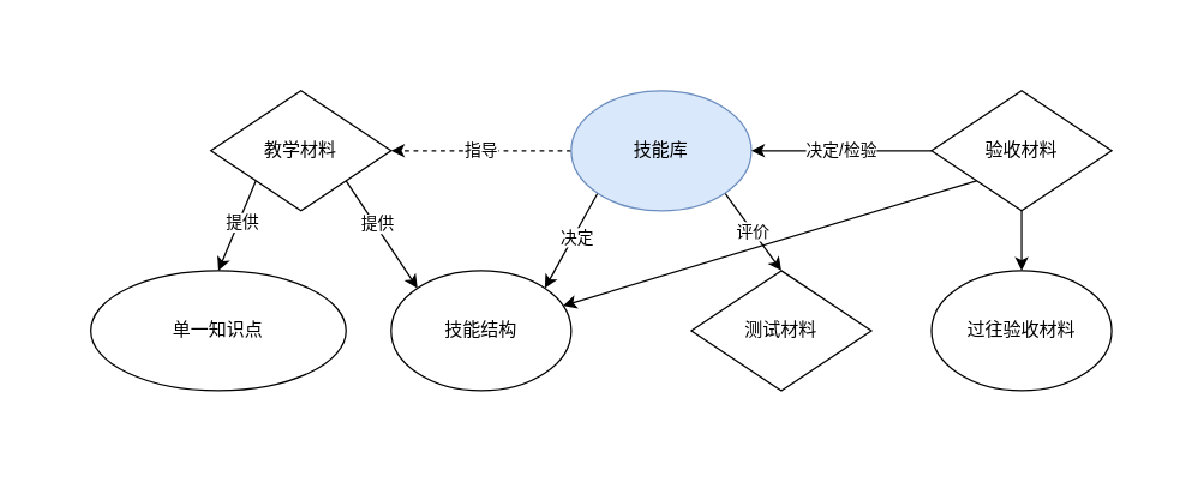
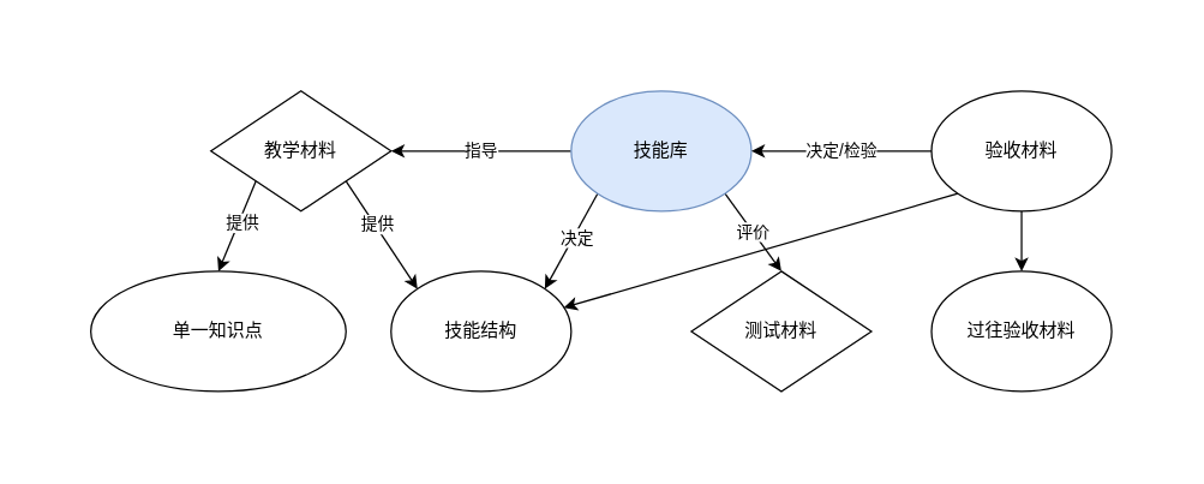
  <mxCell id="0" />
  <mxCell id="1" parent="0" />
  <mxCell id="2" value="" style="rounded=0;whiteSpace=wrap;html=1;fillColor=none;strokeColor=none;" vertex="1" parent="1"><mxGeometry x="20" y="20" width="760" height="280" as="geometry" /></mxCell>
- <mxCell id="3" value="指导" style="edgeStyle=none;rounded=0;orthogonalLoop=1;jettySize=auto;html=1;exitX=0;exitY=0.5;exitDx=0;exitDy=0;entryX=1;entryY=0.5;entryDx=0;entryDy=0;dashed=1;" parent="1" source="7" target="16" edge="1"><mxGeometry relative="1" as="geometry" /></mxCell>
+ <mxCell id="3" value="指导" style="edgeStyle=none;rounded=0;orthogonalLoop=1;jettySize=auto;html=1;exitX=0;exitY=0.5;exitDx=0;exitDy=0;entryX=1;entryY=0.5;entryDx=0;entryDy=0;" parent="1" source="7" target="16" edge="1"><mxGeometry relative="1" as="geometry" /></mxCell>
  <mxCell id="4" style="rounded=0;orthogonalLoop=1;jettySize=auto;html=1;exitX=0;exitY=1;exitDx=0;exitDy=0;entryX=1;entryY=0;entryDx=0;entryDy=0;" edge="1" parent="1" source="7" target="17"><mxGeometry relative="1" as="geometry" /></mxCell>
  <mxCell id="5" value="决定" style="edgeLabel;html=1;align=center;verticalAlign=middle;resizable=0;points=[];" vertex="1" connectable="0" parent="4"><mxGeometry x="-0.114" y="2" relative="1" as="geometry"><mxPoint as="offset" /></mxGeometry></mxCell>
  <mxCell id="6" value="评价" style="edgeStyle=none;rounded=0;orthogonalLoop=1;jettySize=auto;html=1;exitX=1;exitY=1;exitDx=0;exitDy=0;entryX=0.5;entryY=0;entryDx=0;entryDy=0;" edge="1" parent="1" source="7" target="19"><mxGeometry relative="1" as="geometry" /></mxCell>
  <mxCell id="7" value="技能库" style="ellipse;whiteSpace=wrap;html=1;fillColor=#dae8fc;strokeColor=#6c8ebf;" parent="1" vertex="1"><mxGeometry x="380" y="60" width="120" height="80" as="geometry" /></mxCell>
  <mxCell id="8" value="决定/检验" style="rounded=0;orthogonalLoop=1;jettySize=auto;html=1;exitX=0;exitY=0.5;exitDx=0;exitDy=0;entryX=1;entryY=0.5;entryDx=0;entryDy=0;" parent="1" source="11" target="7" edge="1"><mxGeometry relative="1" as="geometry" /></mxCell>
  <mxCell id="9" style="edgeStyle=none;rounded=0;orthogonalLoop=1;jettySize=auto;html=1;exitX=0;exitY=1;exitDx=0;exitDy=0;" edge="1" parent="1" source="11" target="17"><mxGeometry relative="1" as="geometry" /></mxCell>
  <mxCell id="10" style="edgeStyle=none;rounded=0;orthogonalLoop=1;jettySize=auto;html=1;exitX=0.5;exitY=1;exitDx=0;exitDy=0;" edge="1" parent="1" source="11" target="20"><mxGeometry relative="1" as="geometry" /></mxCell>
- <mxCell id="11" value="验收材料" style="rhombus;whiteSpace=wrap;html=1;" parent="1" vertex="1"><mxGeometry x="620" y="60" width="120" height="80" as="geometry" /></mxCell>
+ <mxCell id="11" value="验收材料" style="ellipse;whiteSpace=wrap;html=1;" parent="1" vertex="1"><mxGeometry x="620" y="60" width="120" height="80" as="geometry" /></mxCell>
  <mxCell id="12" style="edgeStyle=none;rounded=0;orthogonalLoop=1;jettySize=auto;html=1;exitX=1;exitY=1;exitDx=0;exitDy=0;entryX=0;entryY=0;entryDx=0;entryDy=0;" edge="1" parent="1" source="16" target="17"><mxGeometry relative="1" as="geometry" /></mxCell>
  <mxCell id="13" value="提供" style="edgeLabel;html=1;align=center;verticalAlign=middle;resizable=0;points=[];" vertex="1" connectable="0" parent="12"><mxGeometry x="-0.197" y="1" relative="1" as="geometry"><mxPoint as="offset" /></mxGeometry></mxCell>
  <mxCell id="14" style="edgeStyle=none;rounded=0;orthogonalLoop=1;jettySize=auto;html=1;exitX=0;exitY=1;exitDx=0;exitDy=0;entryX=0.5;entryY=0;entryDx=0;entryDy=0;" edge="1" parent="1" source="16" target="18"><mxGeometry relative="1" as="geometry" /></mxCell>
  <mxCell id="15" value="提供" style="edgeLabel;html=1;align=center;verticalAlign=middle;resizable=0;points=[];" vertex="1" connectable="0" parent="14"><mxGeometry x="-0.101" y="2" relative="1" as="geometry"><mxPoint as="offset" /></mxGeometry></mxCell>
  <mxCell id="16" value="教学材料" style="rhombus;whiteSpace=wrap;html=1;" parent="1" vertex="1"><mxGeometry x="140" y="60" width="120" height="80" as="geometry" /></mxCell>
  <mxCell id="17" value="技能结构" style="ellipse;whiteSpace=wrap;html=1;" vertex="1" parent="1"><mxGeometry x="260" y="180" width="120" height="80" as="geometry" /></mxCell>
  <mxCell id="18" value="单一知识点" style="ellipse;whiteSpace=wrap;html=1;" vertex="1" parent="1"><mxGeometry x="60" y="180" width="170" height="80" as="geometry" /></mxCell>
  <mxCell id="19" value="测试材料" style="rhombus;whiteSpace=wrap;html=1;" vertex="1" parent="1"><mxGeometry x="460" y="180" width="120" height="80" as="geometry" /></mxCell>
  <mxCell id="20" value="过往验收材料" style="ellipse;whiteSpace=wrap;html=1;" vertex="1" parent="1"><mxGeometry x="620" y="180" width="120" height="80" as="geometry" /></mxCell>
